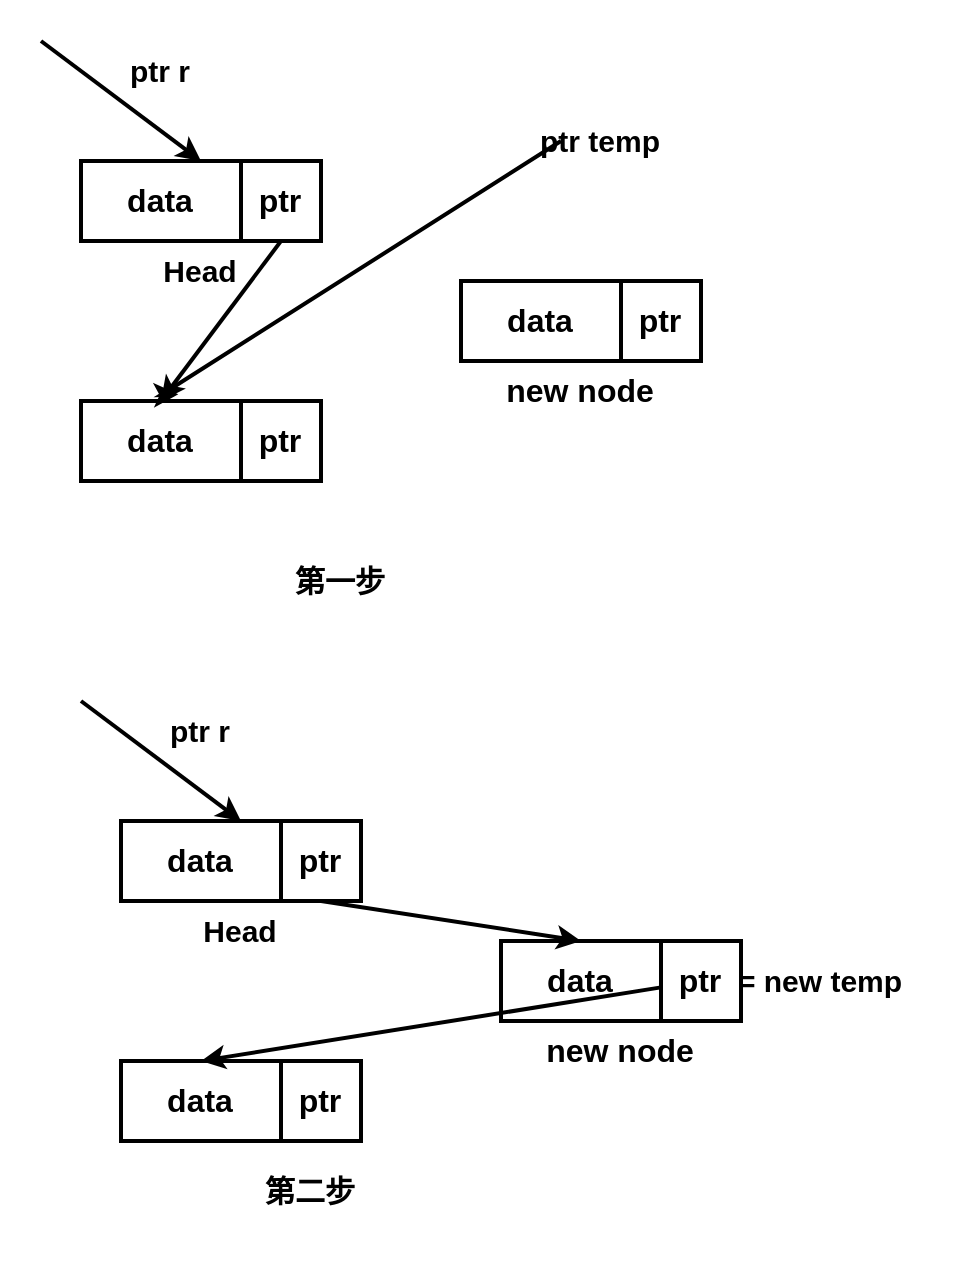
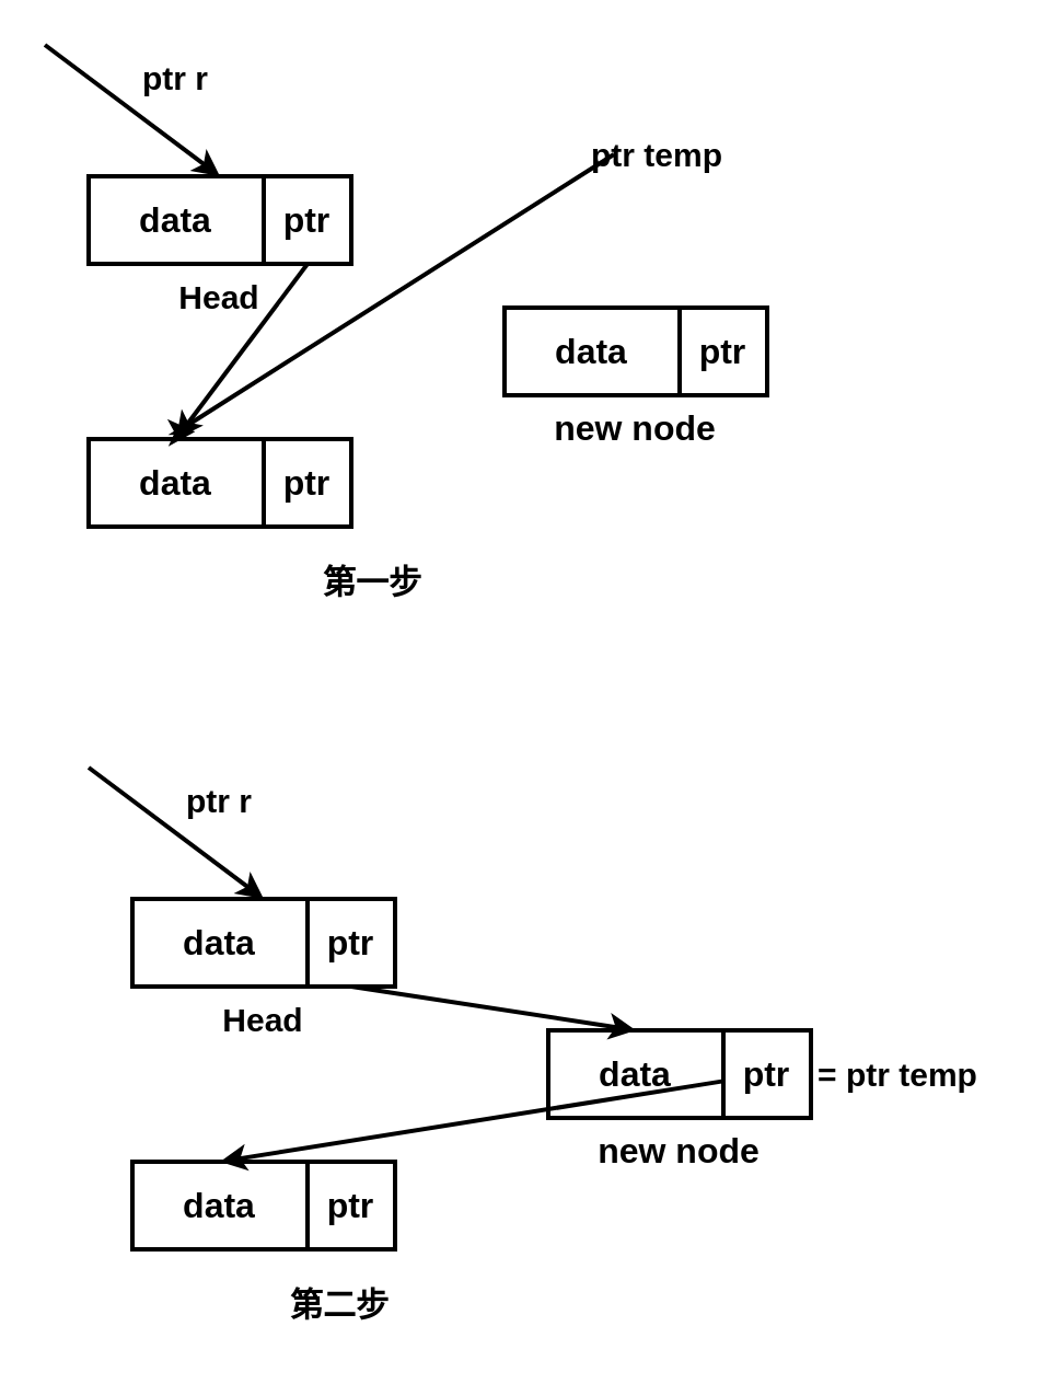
  <mxCell id="0" />
  <mxCell id="1" parent="0" />
  <mxCell id="2" value="&lt;b style=&quot;font-size: 15px;&quot;&gt;&lt;font style=&quot;font-size: 15px;&quot;&gt;ptr &lt;/font&gt;r&lt;/b&gt;" style="text;html=1;strokeColor=none;fillColor=none;align=center;verticalAlign=middle;whiteSpace=wrap;rounded=0;fontSize=14;" vertex="1" parent="1"><mxGeometry x="50" y="20" width="60" height="30" as="geometry" /></mxCell>
  <mxCell id="3" value="&lt;b&gt;&lt;font style=&quot;font-size: 16px;&quot;&gt;data&lt;/font&gt;&lt;/b&gt;" style="rounded=0;whiteSpace=wrap;html=1;strokeWidth=2;fontSize=14;" vertex="1" parent="1"><mxGeometry x="40" y="80" width="80" height="40" as="geometry" /></mxCell>
  <mxCell id="4" value="&lt;b&gt;ptr&lt;/b&gt;" style="rounded=0;whiteSpace=wrap;html=1;strokeWidth=2;fontSize=16;" vertex="1" parent="1"><mxGeometry x="120" y="80" width="40" height="40" as="geometry" /></mxCell>
  <mxCell id="5" value="" style="endArrow=classic;html=1;rounded=0;strokeWidth=2;fontSize=16;entryX=0.75;entryY=0;entryDx=0;entryDy=0;" edge="1" parent="1" target="3"><mxGeometry width="50" height="50" relative="1" as="geometry"><mxPoint x="20" y="20" as="sourcePoint" /><mxPoint x="50" y="260" as="targetPoint" /></mxGeometry></mxCell>
  <mxCell id="6" value="&lt;b&gt;&lt;font style=&quot;font-size: 16px;&quot;&gt;data&lt;/font&gt;&lt;/b&gt;" style="rounded=0;whiteSpace=wrap;html=1;strokeWidth=2;fontSize=14;" vertex="1" parent="1"><mxGeometry x="230" y="140" width="80" height="40" as="geometry" /></mxCell>
  <mxCell id="7" value="&lt;b&gt;ptr&lt;/b&gt;" style="rounded=0;whiteSpace=wrap;html=1;strokeWidth=2;fontSize=16;" vertex="1" parent="1"><mxGeometry x="310" y="140" width="40" height="40" as="geometry" /></mxCell>
  <mxCell id="8" value="&lt;b&gt;new node&lt;/b&gt;" style="text;html=1;strokeColor=none;fillColor=none;align=center;verticalAlign=middle;whiteSpace=wrap;rounded=0;fontSize=16;" vertex="1" parent="1"><mxGeometry x="230" y="180" width="120" height="30" as="geometry" /></mxCell>
  <mxCell id="9" value="&lt;b&gt;Head&lt;/b&gt;" style="text;html=1;strokeColor=none;fillColor=none;align=center;verticalAlign=middle;whiteSpace=wrap;rounded=0;fontSize=15;" vertex="1" parent="1"><mxGeometry x="70" y="120" width="60" height="30" as="geometry" /></mxCell>
  <mxCell id="10" value="&lt;b&gt;&lt;font style=&quot;font-size: 16px;&quot;&gt;data&lt;/font&gt;&lt;/b&gt;" style="rounded=0;whiteSpace=wrap;html=1;strokeWidth=2;fontSize=14;" vertex="1" parent="1"><mxGeometry x="40" y="200" width="80" height="40" as="geometry" /></mxCell>
  <mxCell id="11" value="&lt;b&gt;ptr&lt;/b&gt;" style="rounded=0;whiteSpace=wrap;html=1;strokeWidth=2;fontSize=16;" vertex="1" parent="1"><mxGeometry x="120" y="200" width="40" height="40" as="geometry" /></mxCell>
  <mxCell id="12" value="" style="endArrow=classic;html=1;rounded=0;strokeWidth=2;fontSize=15;entryX=0.5;entryY=0;entryDx=0;entryDy=0;exitX=0.5;exitY=1;exitDx=0;exitDy=0;" edge="1" parent="1" source="4" target="10"><mxGeometry width="50" height="50" relative="1" as="geometry"><mxPoint x="170" y="360" as="sourcePoint" /><mxPoint x="220" y="310" as="targetPoint" /></mxGeometry></mxCell>
  <mxCell id="13" value="&lt;b&gt;ptr temp&lt;/b&gt;" style="text;html=1;strokeColor=none;fillColor=none;align=center;verticalAlign=middle;whiteSpace=wrap;rounded=0;fontSize=15;" vertex="1" parent="1"><mxGeometry x="250" y="55" width="100" height="30" as="geometry" /></mxCell>
- <mxCell id="14" value="&lt;b&gt;第一步&lt;/b&gt;" style="text;html=1;strokeColor=none;fillColor=none;align=center;verticalAlign=middle;whiteSpace=wrap;rounded=0;fontSize=15;" vertex="1" parent="1"><mxGeometry x="140" y="275" width="60" height="30" as="geometry" /></mxCell>
+ <mxCell id="14" value="&lt;b&gt;第一步&lt;/b&gt;" style="text;html=1;strokeColor=none;fillColor=none;align=center;verticalAlign=middle;whiteSpace=wrap;rounded=0;fontSize=15;" vertex="1" parent="1"><mxGeometry x="140" y="250" width="60" height="30" as="geometry" /></mxCell>
  <mxCell id="15" value="&lt;b style=&quot;font-size: 15px;&quot;&gt;&lt;font style=&quot;font-size: 15px;&quot;&gt;ptr &lt;/font&gt;r&lt;/b&gt;" style="text;html=1;strokeColor=none;fillColor=none;align=center;verticalAlign=middle;whiteSpace=wrap;rounded=0;fontSize=14;" vertex="1" parent="1"><mxGeometry x="70" y="350" width="60" height="30" as="geometry" /></mxCell>
  <mxCell id="16" value="&lt;b&gt;&lt;font style=&quot;font-size: 16px;&quot;&gt;data&lt;/font&gt;&lt;/b&gt;" style="rounded=0;whiteSpace=wrap;html=1;strokeWidth=2;fontSize=14;" vertex="1" parent="1"><mxGeometry x="60" y="410" width="80" height="40" as="geometry" /></mxCell>
  <mxCell id="17" value="&lt;b&gt;ptr&lt;/b&gt;" style="rounded=0;whiteSpace=wrap;html=1;strokeWidth=2;fontSize=16;" vertex="1" parent="1"><mxGeometry x="140" y="410" width="40" height="40" as="geometry" /></mxCell>
  <mxCell id="18" value="" style="endArrow=classic;html=1;rounded=0;strokeWidth=2;fontSize=16;entryX=0.75;entryY=0;entryDx=0;entryDy=0;" edge="1" parent="1" target="16"><mxGeometry width="50" height="50" relative="1" as="geometry"><mxPoint x="40" y="350" as="sourcePoint" /><mxPoint x="70" y="590" as="targetPoint" /></mxGeometry></mxCell>
  <mxCell id="19" value="&lt;b&gt;&lt;font style=&quot;font-size: 16px;&quot;&gt;data&lt;/font&gt;&lt;/b&gt;" style="rounded=0;whiteSpace=wrap;html=1;strokeWidth=2;fontSize=14;" vertex="1" parent="1"><mxGeometry x="250" y="470" width="80" height="40" as="geometry" /></mxCell>
  <mxCell id="20" value="&lt;b&gt;ptr&lt;/b&gt;" style="rounded=0;whiteSpace=wrap;html=1;strokeWidth=2;fontSize=16;" vertex="1" parent="1"><mxGeometry x="330" y="470" width="40" height="40" as="geometry" /></mxCell>
  <mxCell id="21" value="&lt;b&gt;new node&lt;/b&gt;" style="text;html=1;strokeColor=none;fillColor=none;align=center;verticalAlign=middle;whiteSpace=wrap;rounded=0;fontSize=16;" vertex="1" parent="1"><mxGeometry x="250" y="510" width="120" height="30" as="geometry" /></mxCell>
  <mxCell id="22" value="&lt;b&gt;Head&lt;/b&gt;" style="text;html=1;strokeColor=none;fillColor=none;align=center;verticalAlign=middle;whiteSpace=wrap;rounded=0;fontSize=15;" vertex="1" parent="1"><mxGeometry x="90" y="450" width="60" height="30" as="geometry" /></mxCell>
  <mxCell id="23" value="&lt;b&gt;&lt;font style=&quot;font-size: 16px;&quot;&gt;data&lt;/font&gt;&lt;/b&gt;" style="rounded=0;whiteSpace=wrap;html=1;strokeWidth=2;fontSize=14;" vertex="1" parent="1"><mxGeometry x="60" y="530" width="80" height="40" as="geometry" /></mxCell>
  <mxCell id="24" value="&lt;b&gt;ptr&lt;/b&gt;" style="rounded=0;whiteSpace=wrap;html=1;strokeWidth=2;fontSize=16;" vertex="1" parent="1"><mxGeometry x="140" y="530" width="40" height="40" as="geometry" /></mxCell>
  <mxCell id="25" value="&lt;b&gt;第二步&lt;/b&gt;" style="text;html=1;strokeColor=none;fillColor=none;align=center;verticalAlign=middle;whiteSpace=wrap;rounded=0;fontSize=15;" vertex="1" parent="1"><mxGeometry x="125" y="580" width="60" height="30" as="geometry" /></mxCell>
  <mxCell id="26" value="" style="endArrow=classic;html=1;rounded=0;strokeWidth=2;fontSize=15;entryX=0.5;entryY=0;entryDx=0;entryDy=0;exitX=0.5;exitY=1;exitDx=0;exitDy=0;" edge="1" parent="1" source="17" target="19"><mxGeometry width="50" height="50" relative="1" as="geometry"><mxPoint x="450" y="760" as="sourcePoint" /><mxPoint x="500" y="710" as="targetPoint" /></mxGeometry></mxCell>
  <mxCell id="27" value="" style="endArrow=classic;html=1;rounded=0;strokeWidth=2;fontSize=15;entryX=0.608;entryY=-0.083;entryDx=0;entryDy=0;entryPerimeter=0;" edge="1" parent="1" target="10"><mxGeometry width="50" height="50" relative="1" as="geometry"><mxPoint x="280" y="70" as="sourcePoint" /><mxPoint x="330" y="20" as="targetPoint" /><Array as="points"><mxPoint x="80" y="197" /></Array></mxGeometry></mxCell>
  <mxCell id="28" value="" style="endArrow=classic;html=1;rounded=0;strokeWidth=2;fontSize=15;entryX=0.5;entryY=0;entryDx=0;entryDy=0;" edge="1" parent="1" source="20" target="23"><mxGeometry width="50" height="50" relative="1" as="geometry"><mxPoint x="500" y="600" as="sourcePoint" /><mxPoint x="550" y="550" as="targetPoint" /></mxGeometry></mxCell>
- <mxCell id="29" value="&lt;b&gt;= new temp&lt;/b&gt;" style="text;html=1;strokeColor=none;fillColor=none;align=center;verticalAlign=middle;whiteSpace=wrap;rounded=0;fontSize=15;" vertex="1" parent="1"><mxGeometry x="360" y="475" width="100" height="30" as="geometry" /></mxCell>
+ <mxCell id="29" value="&lt;b&gt;= ptr temp&lt;/b&gt;" style="text;html=1;strokeColor=none;fillColor=none;align=center;verticalAlign=middle;whiteSpace=wrap;rounded=0;fontSize=15;" vertex="1" parent="1"><mxGeometry x="360" y="475" width="100" height="30" as="geometry" /></mxCell>
